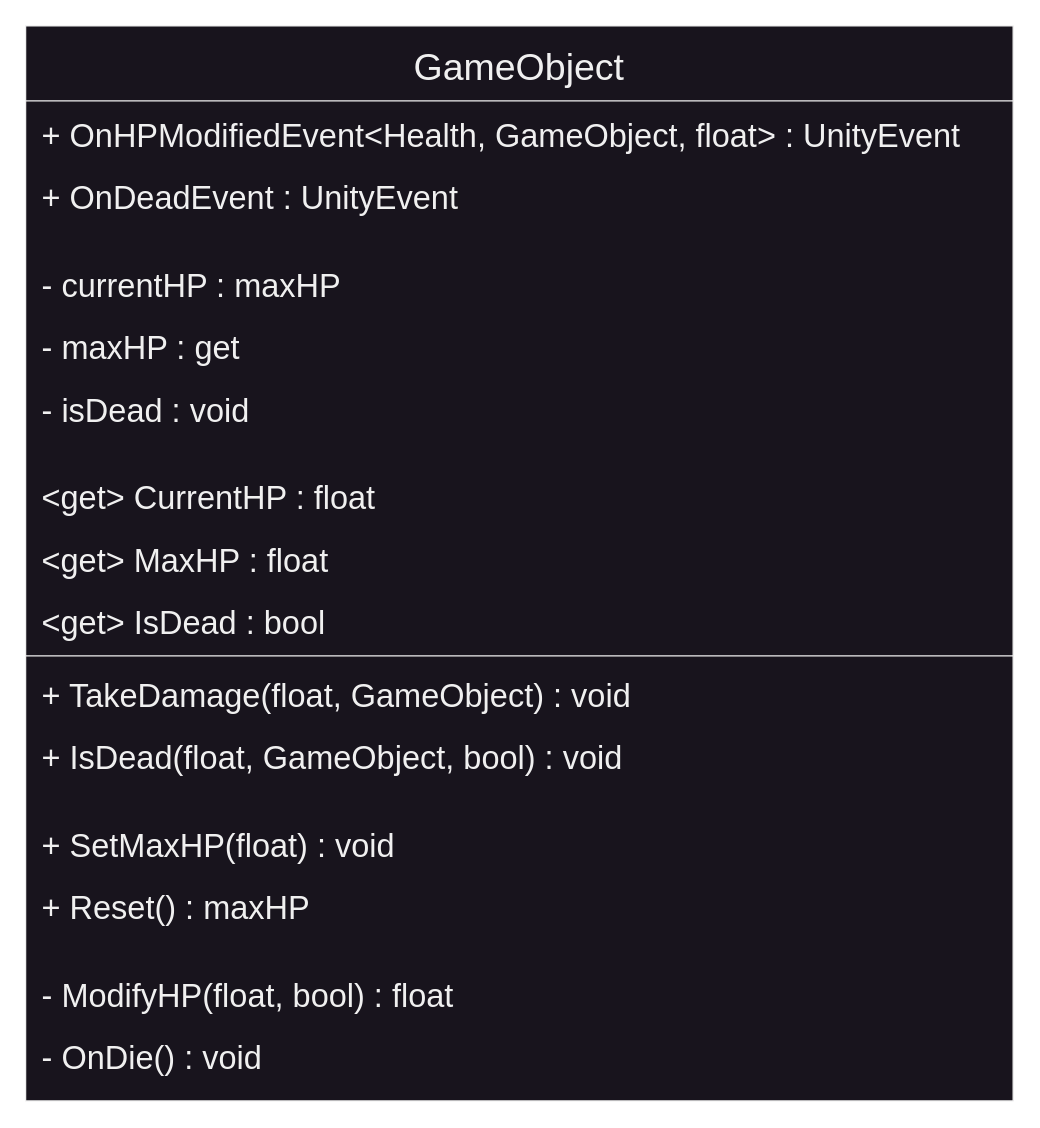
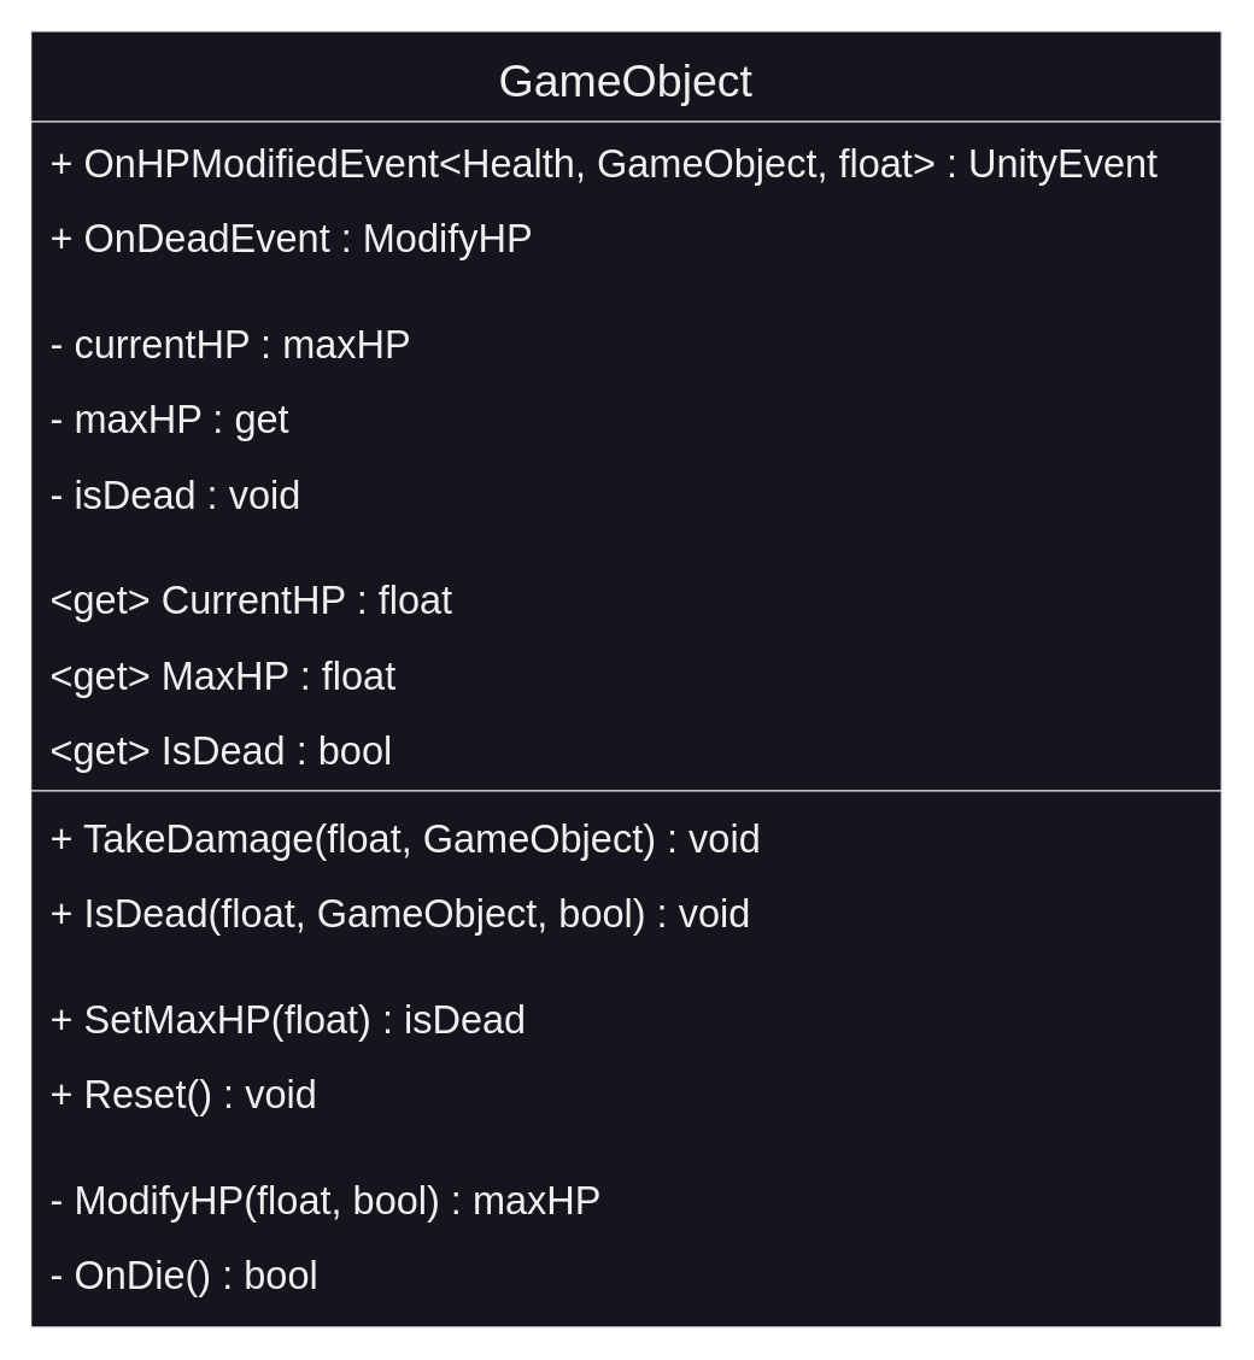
  <mxCell id="0" />
  <mxCell id="1" parent="0" />
  <mxCell id="2" value="GameObject" style="swimlane;fontStyle=0;align=center;verticalAlign=middle;childLayout=stackLayout;horizontal=1;startSize=60;horizontalStack=0;resizeParent=1;resizeLast=0;collapsible=1;marginBottom=0;rounded=0;shadow=0;strokeWidth=1;spacingTop=0;spacingBottom=0;spacingRight=0;fillColor=#18141D;swimlaneFillColor=#18141D;fillStyle=solid;fontColor=#F0F0F0;strokeColor=#F0F0F0;fontSize=30;" parent="1" vertex="1"><mxGeometry x="20" y="20" width="790" height="860" as="geometry"><mxRectangle x="-791.5" y="-581" width="160" height="26" as="alternateBounds" /></mxGeometry></mxCell>
  <mxCell id="3" value=" + OnHPModifiedEvent&lt;Health, GameObject, float&gt; : UnityEvent" style="text;align=left;verticalAlign=middle;spacingLeft=4;spacingRight=4;overflow=hidden;rotatable=0;points=[[0,0.5],[1,0.5]];portConstraint=eastwest;rounded=0;shadow=0;html=0;fontColor=#F0F0F0;fontSize=26;" parent="2" vertex="1"><mxGeometry y="60" width="790" height="50" as="geometry" /></mxCell>
- <mxCell id="4" value=" + OnDeadEvent : UnityEvent" style="text;align=left;verticalAlign=middle;spacingLeft=4;spacingRight=4;overflow=hidden;rotatable=0;points=[[0,0.5],[1,0.5]];portConstraint=eastwest;rounded=0;shadow=0;html=0;fontColor=#F0F0F0;fontSize=26;" parent="2" vertex="1"><mxGeometry y="110" width="790" height="50" as="geometry" /></mxCell>
+ <mxCell id="4" value=" + OnDeadEvent : ModifyHP" style="text;align=left;verticalAlign=middle;spacingLeft=4;spacingRight=4;overflow=hidden;rotatable=0;points=[[0,0.5],[1,0.5]];portConstraint=eastwest;rounded=0;shadow=0;html=0;fontColor=#F0F0F0;fontSize=26;" parent="2" vertex="1"><mxGeometry y="110" width="790" height="50" as="geometry" /></mxCell>
  <mxCell id="5" value=" " style="text;align=left;verticalAlign=middle;spacingLeft=4;spacingRight=4;overflow=hidden;rotatable=0;points=[[0,0.5],[1,0.5]];portConstraint=eastwest;rounded=0;shadow=0;html=0;fontSize=26;" parent="2" vertex="1"><mxGeometry y="160" width="790" height="20" as="geometry" /></mxCell>
  <mxCell id="6" value=" - currentHP : maxHP" style="text;align=left;verticalAlign=middle;spacingLeft=4;spacingRight=4;overflow=hidden;rotatable=0;points=[[0,0.5],[1,0.5]];portConstraint=eastwest;rounded=0;shadow=0;html=0;fontColor=#F0F0F0;fontSize=26;" parent="2" vertex="1"><mxGeometry y="180" width="790" height="50" as="geometry" /></mxCell>
  <mxCell id="7" value=" - maxHP : get" style="text;align=left;verticalAlign=middle;spacingLeft=4;spacingRight=4;overflow=hidden;rotatable=0;points=[[0,0.5],[1,0.5]];portConstraint=eastwest;rounded=0;shadow=0;html=0;fontColor=#F0F0F0;fontSize=26;" parent="2" vertex="1"><mxGeometry y="230" width="790" height="50" as="geometry" /></mxCell>
  <mxCell id="8" value=" - isDead : void" style="text;align=left;verticalAlign=middle;spacingLeft=4;spacingRight=4;overflow=hidden;rotatable=0;points=[[0,0.5],[1,0.5]];portConstraint=eastwest;rounded=0;shadow=0;html=0;fontColor=#F0F0F0;fontSize=26;" parent="2" vertex="1"><mxGeometry y="280" width="790" height="50" as="geometry" /></mxCell>
  <mxCell id="9" value=" " style="text;align=left;verticalAlign=middle;spacingLeft=4;spacingRight=4;overflow=hidden;rotatable=0;points=[[0,0.5],[1,0.5]];portConstraint=eastwest;rounded=0;shadow=0;html=0;fontSize=26;" parent="2" vertex="1"><mxGeometry y="330" width="790" height="20" as="geometry" /></mxCell>
  <mxCell id="10" value=" &lt;get&gt; CurrentHP : float" style="text;align=left;verticalAlign=middle;spacingLeft=4;spacingRight=4;overflow=hidden;rotatable=0;points=[[0,0.5],[1,0.5]];portConstraint=eastwest;rounded=0;shadow=0;html=0;fontColor=#F0F0F0;fontSize=26;" parent="2" vertex="1"><mxGeometry y="350" width="790" height="50" as="geometry" /></mxCell>
  <mxCell id="11" value=" &lt;get&gt; MaxHP : float" style="text;align=left;verticalAlign=middle;spacingLeft=4;spacingRight=4;overflow=hidden;rotatable=0;points=[[0,0.5],[1,0.5]];portConstraint=eastwest;rounded=0;shadow=0;html=0;fontColor=#F0F0F0;fontSize=26;" parent="2" vertex="1"><mxGeometry y="400" width="790" height="50" as="geometry" /></mxCell>
  <mxCell id="12" value=" &lt;get&gt; IsDead : bool" style="text;align=left;verticalAlign=middle;spacingLeft=4;spacingRight=4;overflow=hidden;rotatable=0;points=[[0,0.5],[1,0.5]];portConstraint=eastwest;rounded=0;shadow=0;html=0;fontColor=#F0F0F0;fontSize=26;" parent="2" vertex="1"><mxGeometry y="450" width="790" height="50" as="geometry" /></mxCell>
  <mxCell id="13" value="" style="line;html=1;strokeWidth=1;align=left;verticalAlign=middle;spacingTop=-1;spacingLeft=3;spacingRight=3;rotatable=0;labelPosition=right;points=[];portConstraint=eastwest;strokeColor=#F0F0F0;fontSize=26;" parent="2" vertex="1"><mxGeometry y="500" width="790" height="8" as="geometry" /></mxCell>
  <mxCell id="14" value=" + TakeDamage(float, GameObject) : void" style="text;align=left;verticalAlign=middle;spacingLeft=4;spacingRight=4;overflow=hidden;rotatable=0;points=[[0,0.5],[1,0.5]];portConstraint=eastwest;rounded=0;shadow=0;html=0;fontColor=#F0F0F0;fontSize=26;" parent="2" vertex="1"><mxGeometry y="508" width="790" height="50" as="geometry" /></mxCell>
  <mxCell id="15" value=" + IsDead(float, GameObject, bool) : void" style="text;align=left;verticalAlign=middle;spacingLeft=4;spacingRight=4;overflow=hidden;rotatable=0;points=[[0,0.5],[1,0.5]];portConstraint=eastwest;rounded=0;shadow=0;html=0;fontColor=#F0F0F0;fontSize=26;" parent="2" vertex="1"><mxGeometry y="558" width="790" height="50" as="geometry" /></mxCell>
  <mxCell id="16" value=" " style="text;align=left;verticalAlign=middle;spacingLeft=4;spacingRight=4;overflow=hidden;rotatable=0;points=[[0,0.5],[1,0.5]];portConstraint=eastwest;rounded=0;shadow=0;html=0;fontSize=26;" parent="2" vertex="1"><mxGeometry y="608" width="790" height="20" as="geometry" /></mxCell>
- <mxCell id="17" value=" + SetMaxHP(float) : void" style="text;align=left;verticalAlign=middle;spacingLeft=4;spacingRight=4;overflow=hidden;rotatable=0;points=[[0,0.5],[1,0.5]];portConstraint=eastwest;rounded=0;shadow=0;html=0;fontColor=#F0F0F0;fontSize=26;" vertex="1" parent="2"><mxGeometry y="628" width="790" height="50" as="geometry" /></mxCell>
- <mxCell id="18" value=" + Reset() : maxHP" style="text;align=left;verticalAlign=middle;spacingLeft=4;spacingRight=4;overflow=hidden;rotatable=0;points=[[0,0.5],[1,0.5]];portConstraint=eastwest;rounded=0;shadow=0;html=0;fontColor=#F0F0F0;fontSize=26;" vertex="1" parent="2"><mxGeometry y="678" width="790" height="50" as="geometry" /></mxCell>
+ <mxCell id="17" value=" + SetMaxHP(float) : isDead" style="text;align=left;verticalAlign=middle;spacingLeft=4;spacingRight=4;overflow=hidden;rotatable=0;points=[[0,0.5],[1,0.5]];portConstraint=eastwest;rounded=0;shadow=0;html=0;fontColor=#F0F0F0;fontSize=26;" vertex="1" parent="2"><mxGeometry y="628" width="790" height="50" as="geometry" /></mxCell>
+ <mxCell id="18" value=" + Reset() : void" style="text;align=left;verticalAlign=middle;spacingLeft=4;spacingRight=4;overflow=hidden;rotatable=0;points=[[0,0.5],[1,0.5]];portConstraint=eastwest;rounded=0;shadow=0;html=0;fontColor=#F0F0F0;fontSize=26;" vertex="1" parent="2"><mxGeometry y="678" width="790" height="50" as="geometry" /></mxCell>
  <mxCell id="19" value=" " style="text;align=left;verticalAlign=middle;spacingLeft=4;spacingRight=4;overflow=hidden;rotatable=0;points=[[0,0.5],[1,0.5]];portConstraint=eastwest;rounded=0;shadow=0;html=0;fontSize=26;" vertex="1" parent="2"><mxGeometry y="728" width="790" height="20" as="geometry" /></mxCell>
- <mxCell id="20" value=" - ModifyHP(float, bool) : float" style="text;align=left;verticalAlign=middle;spacingLeft=4;spacingRight=4;overflow=hidden;rotatable=0;points=[[0,0.5],[1,0.5]];portConstraint=eastwest;rounded=0;shadow=0;html=0;fontColor=#F0F0F0;fontSize=26;" parent="2" vertex="1"><mxGeometry y="748" width="790" height="50" as="geometry" /></mxCell>
- <mxCell id="21" value=" - OnDie() : void" style="text;align=left;verticalAlign=middle;spacingLeft=4;spacingRight=4;overflow=hidden;rotatable=0;points=[[0,0.5],[1,0.5]];portConstraint=eastwest;rounded=0;shadow=0;html=0;fontColor=#F0F0F0;fontSize=26;" parent="2" vertex="1"><mxGeometry y="798" width="790" height="50" as="geometry" /></mxCell>
+ <mxCell id="20" value=" - ModifyHP(float, bool) : maxHP" style="text;align=left;verticalAlign=middle;spacingLeft=4;spacingRight=4;overflow=hidden;rotatable=0;points=[[0,0.5],[1,0.5]];portConstraint=eastwest;rounded=0;shadow=0;html=0;fontColor=#F0F0F0;fontSize=26;" parent="2" vertex="1"><mxGeometry y="748" width="790" height="50" as="geometry" /></mxCell>
+ <mxCell id="21" value=" - OnDie() : bool" style="text;align=left;verticalAlign=middle;spacingLeft=4;spacingRight=4;overflow=hidden;rotatable=0;points=[[0,0.5],[1,0.5]];portConstraint=eastwest;rounded=0;shadow=0;html=0;fontColor=#F0F0F0;fontSize=26;" parent="2" vertex="1"><mxGeometry y="798" width="790" height="50" as="geometry" /></mxCell>
